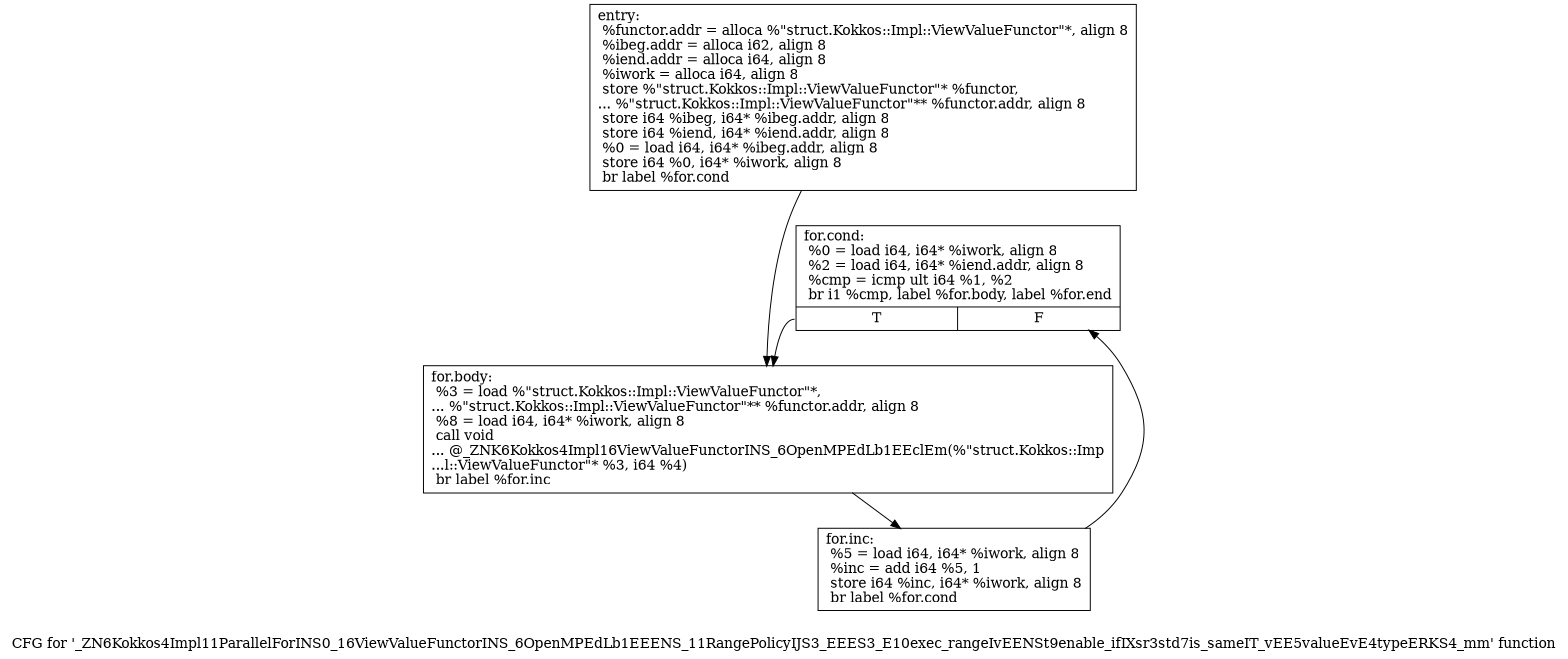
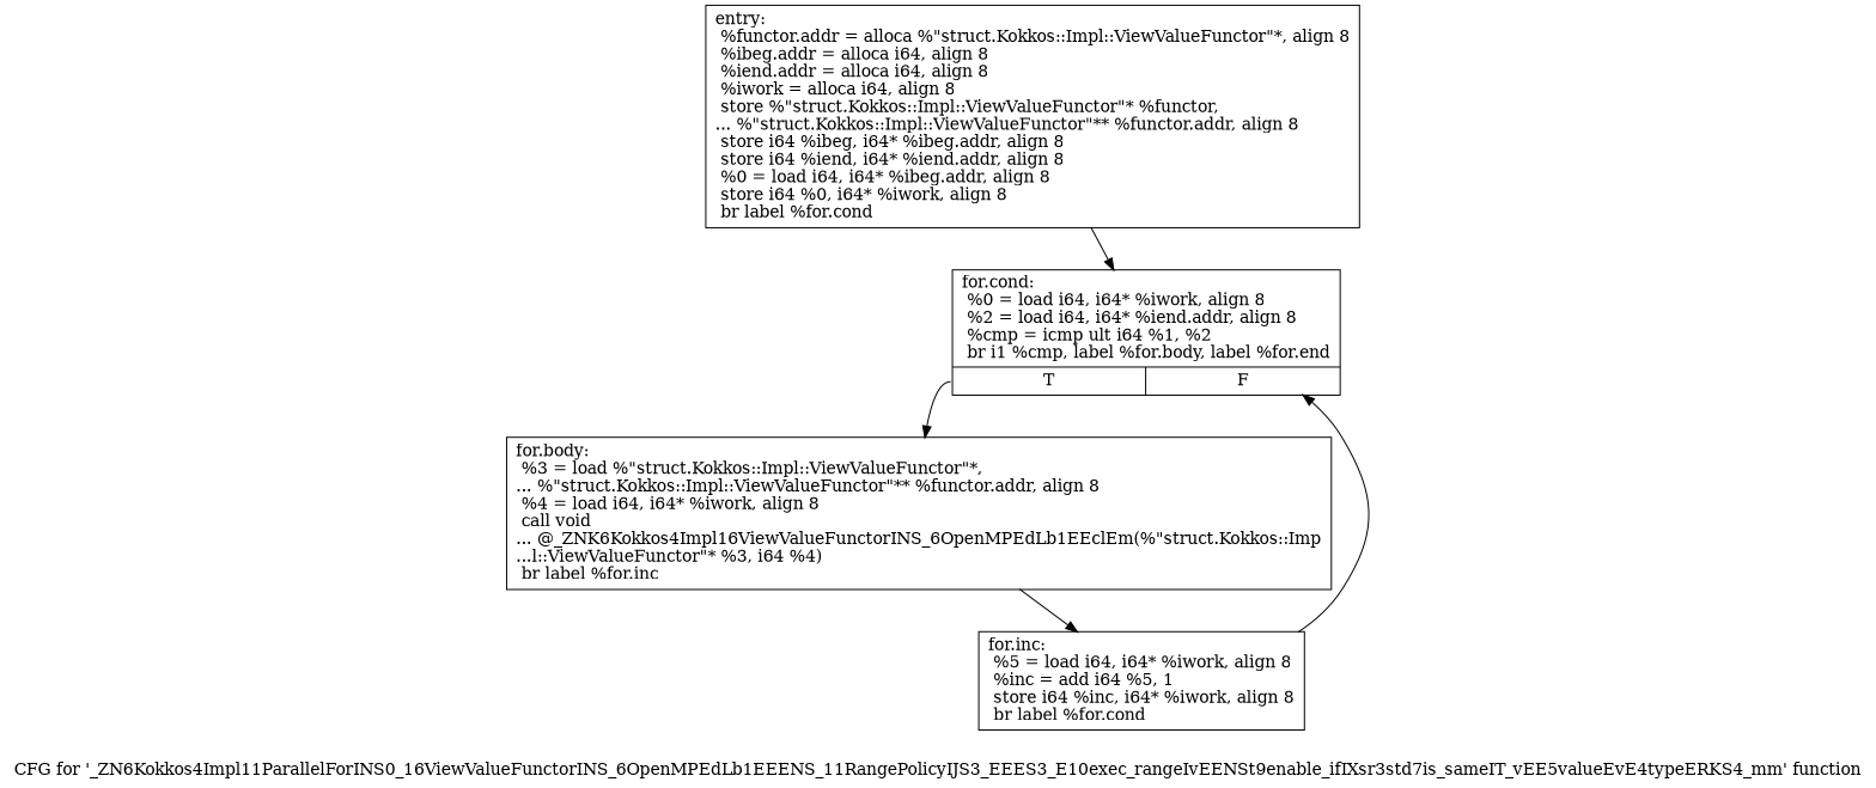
  digraph {
    label="CFG for '_ZN6Kokkos4Impl11ParallelForINS0_16ViewValueFunctorINS_6OpenMPEdLb1EEENS_11RangePolicyIJS3_EEES3_E10exec_rangeIvEENSt9enable_ifIXsr3std7is_sameIT_vEE5valueEvE4typeERKS4_mm' function"
    node [shape=record]
-   n1 [label="{entry:\l  %functor.addr = alloca %\"struct.Kokkos::Impl::ViewValueFunctor\"*, align 8\l  %ibeg.addr = alloca i62, align 8\l  %iend.addr = alloca i64, align 8\l  %iwork = alloca i64, align 8\l  store %\"struct.Kokkos::Impl::ViewValueFunctor\"* %functor,\l... %\"struct.Kokkos::Impl::ViewValueFunctor\"** %functor.addr, align 8\l  store i64 %ibeg, i64* %ibeg.addr, align 8\l  store i64 %iend, i64* %iend.addr, align 8\l  %0 = load i64, i64* %ibeg.addr, align 8\l  store i64 %0, i64* %iwork, align 8\l  br label %for.cond\l}"]
+   n1 [label="{entry:\l  %functor.addr = alloca %\"struct.Kokkos::Impl::ViewValueFunctor\"*, align 8\l  %ibeg.addr = alloca i64, align 8\l  %iend.addr = alloca i64, align 8\l  %iwork = alloca i64, align 8\l  store %\"struct.Kokkos::Impl::ViewValueFunctor\"* %functor,\l... %\"struct.Kokkos::Impl::ViewValueFunctor\"** %functor.addr, align 8\l  store i64 %ibeg, i64* %ibeg.addr, align 8\l  store i64 %iend, i64* %iend.addr, align 8\l  %0 = load i64, i64* %ibeg.addr, align 8\l  store i64 %0, i64* %iwork, align 8\l  br label %for.cond\l}"]
    n2 [label="{for.cond:                                         \l  %0 = load i64, i64* %iwork, align 8\l  %2 = load i64, i64* %iend.addr, align 8\l  %cmp = icmp ult i64 %1, %2\l  br i1 %cmp, label %for.body, label %for.end\l|{<s0>T|<s1>F}}"]
-   n3 [label="{for.body:                                         \l  %3 = load %\"struct.Kokkos::Impl::ViewValueFunctor\"*,\l... %\"struct.Kokkos::Impl::ViewValueFunctor\"** %functor.addr, align 8\l  %8 = load i64, i64* %iwork, align 8\l  call void\l... @_ZNK6Kokkos4Impl16ViewValueFunctorINS_6OpenMPEdLb1EEclEm(%\"struct.Kokkos::Imp\l...l::ViewValueFunctor\"* %3, i64 %4)\l  br label %for.inc\l}"]
+   n3 [label="{for.body:                                         \l  %3 = load %\"struct.Kokkos::Impl::ViewValueFunctor\"*,\l... %\"struct.Kokkos::Impl::ViewValueFunctor\"** %functor.addr, align 8\l  %4 = load i64, i64* %iwork, align 8\l  call void\l... @_ZNK6Kokkos4Impl16ViewValueFunctorINS_6OpenMPEdLb1EEclEm(%\"struct.Kokkos::Imp\l...l::ViewValueFunctor\"* %3, i64 %4)\l  br label %for.inc\l}"]
    n4 [label="{for.inc:                                          \l  %5 = load i64, i64* %iwork, align 8\l  %inc = add i64 %5, 1\l  store i64 %inc, i64* %iwork, align 8\l  br label %for.cond\l}"]
-   n1 -> n3
+   n1 -> n2
    n2 -> n3 [tailport=s0]
    n3 -> n4
    n4 -> n2
  }
